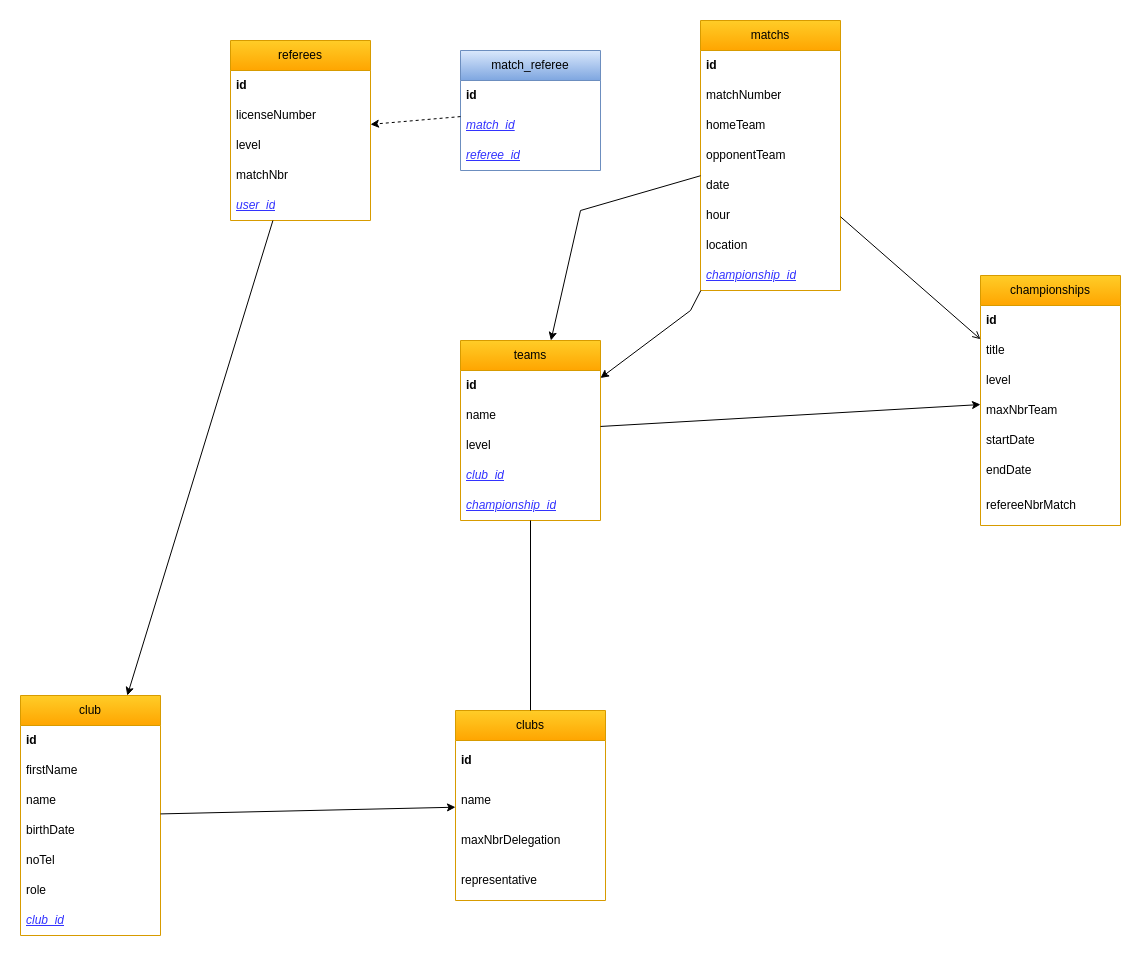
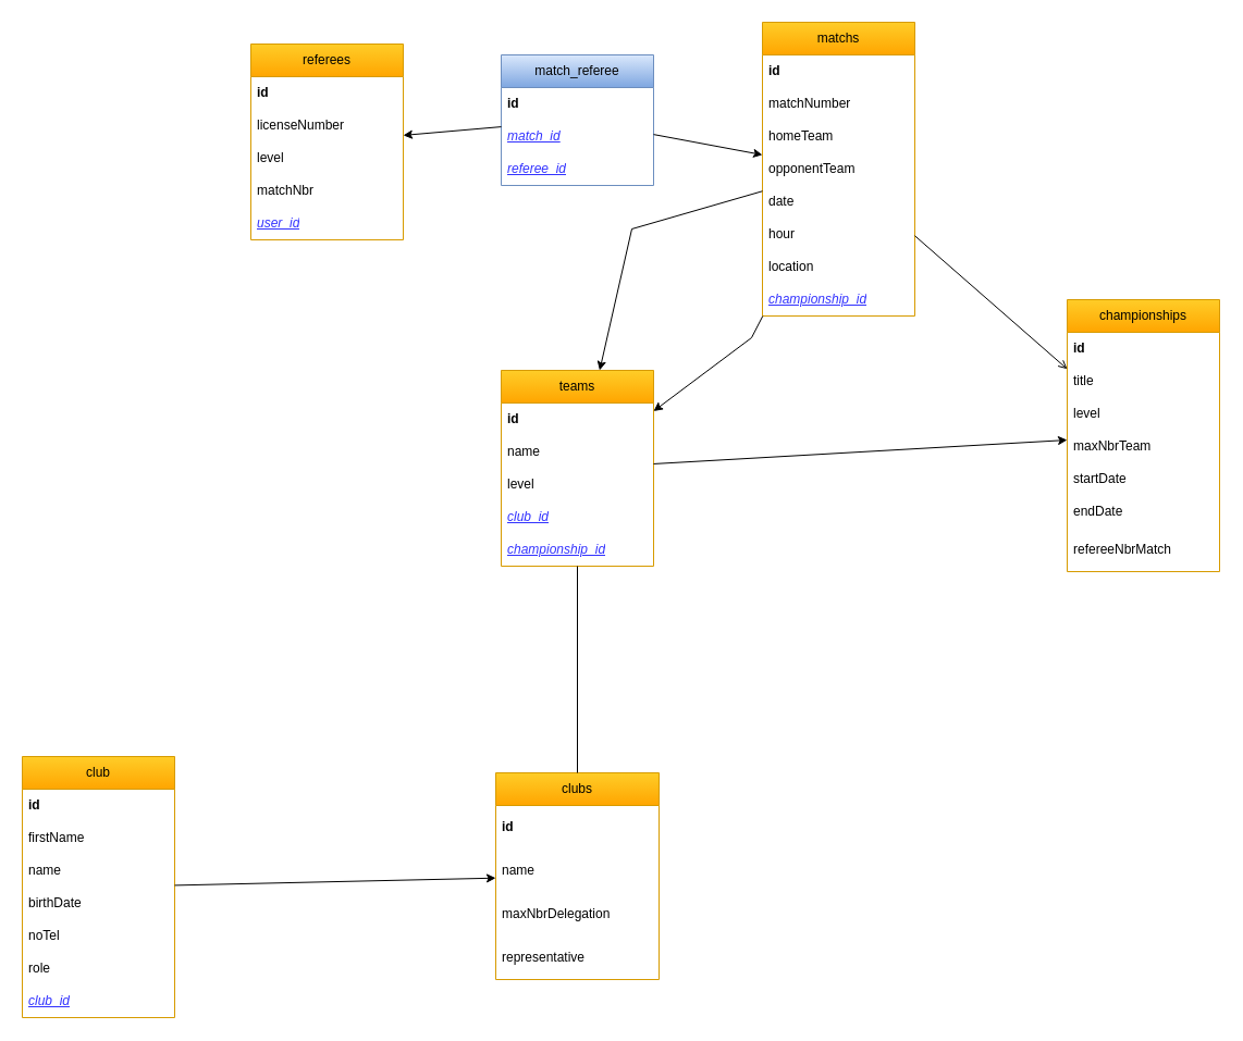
  <mxCell id="0" />
  <mxCell id="1" parent="0" />
  <mxCell id="2" value="teams" style="swimlane;fontStyle=0;childLayout=stackLayout;horizontal=1;startSize=30;horizontalStack=0;resizeParent=1;resizeParentMax=0;resizeLast=0;collapsible=1;marginBottom=0;whiteSpace=wrap;html=1;fillColor=#ffcd28;strokeColor=#d79b00;gradientColor=#ffa500;" parent="1" vertex="1"><mxGeometry x="460" y="340" width="140" height="180" as="geometry" /></mxCell>
  <mxCell id="3" value="&lt;b&gt;id&lt;/b&gt;" style="text;strokeColor=none;fillColor=none;align=left;verticalAlign=middle;spacingLeft=4;spacingRight=4;overflow=hidden;points=[[0,0.5],[1,0.5]];portConstraint=eastwest;rotatable=0;whiteSpace=wrap;html=1;fontStyle=0" vertex="1" parent="2"><mxGeometry y="30" width="140" height="30" as="geometry" /></mxCell>
  <mxCell id="4" value="name" style="text;strokeColor=none;fillColor=none;align=left;verticalAlign=middle;spacingLeft=4;spacingRight=4;overflow=hidden;points=[[0,0.5],[1,0.5]];portConstraint=eastwest;rotatable=0;whiteSpace=wrap;html=1;fontStyle=0" parent="2" vertex="1"><mxGeometry y="60" width="140" height="30" as="geometry" /></mxCell>
  <mxCell id="5" value="level" style="text;strokeColor=none;fillColor=none;align=left;verticalAlign=middle;spacingLeft=4;spacingRight=4;overflow=hidden;points=[[0,0.5],[1,0.5]];portConstraint=eastwest;rotatable=0;whiteSpace=wrap;html=1;" parent="2" vertex="1"><mxGeometry y="90" width="140" height="30" as="geometry" /></mxCell>
  <mxCell id="6" value="&lt;font color=&quot;#3333ff&quot;&gt;&lt;i&gt;&lt;u&gt;club_id&lt;/u&gt;&lt;/i&gt;&lt;/font&gt;" style="text;strokeColor=none;fillColor=none;align=left;verticalAlign=middle;spacingLeft=4;spacingRight=4;overflow=hidden;points=[[0,0.5],[1,0.5]];portConstraint=eastwest;rotatable=0;whiteSpace=wrap;html=1;" parent="2" vertex="1"><mxGeometry y="120" width="140" height="30" as="geometry" /></mxCell>
  <mxCell id="7" value="&lt;font color=&quot;#3333ff&quot;&gt;&lt;i&gt;&lt;u&gt;championship_id&lt;/u&gt;&lt;/i&gt;&lt;/font&gt;" style="text;strokeColor=none;fillColor=none;align=left;verticalAlign=middle;spacingLeft=4;spacingRight=4;overflow=hidden;points=[[0,0.5],[1,0.5]];portConstraint=eastwest;rotatable=0;whiteSpace=wrap;html=1;" parent="2" vertex="1"><mxGeometry y="150" width="140" height="30" as="geometry" /></mxCell>
  <mxCell id="8" value="clubs" style="swimlane;fontStyle=0;childLayout=stackLayout;horizontal=1;startSize=30;horizontalStack=0;resizeParent=1;resizeParentMax=0;resizeLast=0;collapsible=1;marginBottom=0;whiteSpace=wrap;html=1;fillColor=#ffcd28;gradientColor=#ffa500;strokeColor=#d79b00;" parent="1" vertex="1"><mxGeometry x="455" y="710" width="150" height="190" as="geometry" /></mxCell>
  <mxCell id="9" value="&lt;b&gt;id&lt;/b&gt;" style="text;strokeColor=none;fillColor=none;align=left;verticalAlign=middle;spacingLeft=4;spacingRight=4;overflow=hidden;points=[[0,0.5],[1,0.5]];portConstraint=eastwest;rotatable=0;whiteSpace=wrap;html=1;fontStyle=0" vertex="1" parent="8"><mxGeometry y="30" width="150" height="40" as="geometry" /></mxCell>
  <mxCell id="10" value="name" style="text;strokeColor=none;fillColor=none;align=left;verticalAlign=middle;spacingLeft=4;spacingRight=4;overflow=hidden;points=[[0,0.5],[1,0.5]];portConstraint=eastwest;rotatable=0;whiteSpace=wrap;html=1;fontStyle=0" parent="8" vertex="1"><mxGeometry y="70" width="150" height="40" as="geometry" /></mxCell>
  <mxCell id="11" value="maxNbrDelegation" style="text;strokeColor=none;fillColor=none;align=left;verticalAlign=middle;spacingLeft=4;spacingRight=4;overflow=hidden;points=[[0,0.5],[1,0.5]];portConstraint=eastwest;rotatable=0;whiteSpace=wrap;html=1;" parent="8" vertex="1"><mxGeometry y="110" width="150" height="40" as="geometry" /></mxCell>
  <mxCell id="12" value="representative" style="text;strokeColor=none;fillColor=none;align=left;verticalAlign=middle;spacingLeft=4;spacingRight=4;overflow=hidden;points=[[0,0.5],[1,0.5]];portConstraint=eastwest;rotatable=0;whiteSpace=wrap;html=1;" parent="8" vertex="1"><mxGeometry y="150" width="150" height="40" as="geometry" /></mxCell>
  <mxCell id="13" value="referees" style="swimlane;fontStyle=0;childLayout=stackLayout;horizontal=1;startSize=30;horizontalStack=0;resizeParent=1;resizeParentMax=0;resizeLast=0;collapsible=1;marginBottom=0;whiteSpace=wrap;html=1;fillColor=#ffcd28;gradientColor=#ffa500;strokeColor=#d79b00;" parent="1" vertex="1"><mxGeometry x="230" y="40" width="140" height="180" as="geometry" /></mxCell>
  <mxCell id="14" value="&lt;b&gt;id&lt;/b&gt;" style="text;strokeColor=none;fillColor=none;align=left;verticalAlign=middle;spacingLeft=4;spacingRight=4;overflow=hidden;points=[[0,0.5],[1,0.5]];portConstraint=eastwest;rotatable=0;whiteSpace=wrap;html=1;fontStyle=0" vertex="1" parent="13"><mxGeometry y="30" width="140" height="30" as="geometry" /></mxCell>
  <mxCell id="15" value="licenseNumber" style="text;strokeColor=none;fillColor=none;align=left;verticalAlign=middle;spacingLeft=4;spacingRight=4;overflow=hidden;points=[[0,0.5],[1,0.5]];portConstraint=eastwest;rotatable=0;whiteSpace=wrap;html=1;fontStyle=0" parent="13" vertex="1"><mxGeometry y="60" width="140" height="30" as="geometry" /></mxCell>
  <mxCell id="16" value="level" style="text;strokeColor=none;fillColor=none;align=left;verticalAlign=middle;spacingLeft=4;spacingRight=4;overflow=hidden;points=[[0,0.5],[1,0.5]];portConstraint=eastwest;rotatable=0;whiteSpace=wrap;html=1;" parent="13" vertex="1"><mxGeometry y="90" width="140" height="30" as="geometry" /></mxCell>
  <mxCell id="17" value="matchNbr" style="text;strokeColor=none;fillColor=none;align=left;verticalAlign=middle;spacingLeft=4;spacingRight=4;overflow=hidden;points=[[0,0.5],[1,0.5]];portConstraint=eastwest;rotatable=0;whiteSpace=wrap;html=1;" parent="13" vertex="1"><mxGeometry y="120" width="140" height="30" as="geometry" /></mxCell>
  <mxCell id="18" value="&lt;font color=&quot;#3333ff&quot;&gt;&lt;i&gt;&lt;u&gt;user_id&lt;/u&gt;&lt;/i&gt;&lt;/font&gt;" style="text;strokeColor=none;fillColor=none;align=left;verticalAlign=middle;spacingLeft=4;spacingRight=4;overflow=hidden;points=[[0,0.5],[1,0.5]];portConstraint=eastwest;rotatable=0;whiteSpace=wrap;html=1;" parent="13" vertex="1"><mxGeometry y="150" width="140" height="30" as="geometry" /></mxCell>
  <mxCell id="19" value="club" style="swimlane;fontStyle=0;childLayout=stackLayout;horizontal=1;startSize=30;horizontalStack=0;resizeParent=1;resizeParentMax=0;resizeLast=0;collapsible=1;marginBottom=0;whiteSpace=wrap;html=1;fillColor=#ffcd28;gradientColor=#ffa500;strokeColor=#d79b00;" parent="1" vertex="1"><mxGeometry x="20" y="695" width="140" height="240" as="geometry"><mxRectangle x="570" y="300" width="90" height="30" as="alternateBounds" /></mxGeometry></mxCell>
  <mxCell id="20" value="&lt;b&gt;id&lt;/b&gt;" style="text;strokeColor=none;fillColor=none;align=left;verticalAlign=middle;spacingLeft=4;spacingRight=4;overflow=hidden;points=[[0,0.5],[1,0.5]];portConstraint=eastwest;rotatable=0;whiteSpace=wrap;html=1;fontStyle=0" vertex="1" parent="19"><mxGeometry y="30" width="140" height="30" as="geometry" /></mxCell>
  <mxCell id="21" value="firstName" style="text;strokeColor=none;fillColor=none;align=left;verticalAlign=middle;spacingLeft=4;spacingRight=4;overflow=hidden;points=[[0,0.5],[1,0.5]];portConstraint=eastwest;rotatable=0;whiteSpace=wrap;html=1;fontStyle=0" parent="19" vertex="1"><mxGeometry y="60" width="140" height="30" as="geometry" /></mxCell>
  <mxCell id="22" value="name" style="text;strokeColor=none;fillColor=none;align=left;verticalAlign=middle;spacingLeft=4;spacingRight=4;overflow=hidden;points=[[0,0.5],[1,0.5]];portConstraint=eastwest;rotatable=0;whiteSpace=wrap;html=1;fontStyle=0" parent="19" vertex="1"><mxGeometry y="90" width="140" height="30" as="geometry" /></mxCell>
  <mxCell id="23" value="birthDate" style="text;strokeColor=none;fillColor=none;align=left;verticalAlign=middle;spacingLeft=4;spacingRight=4;overflow=hidden;points=[[0,0.5],[1,0.5]];portConstraint=eastwest;rotatable=0;whiteSpace=wrap;html=1;fontStyle=0" parent="19" vertex="1"><mxGeometry y="120" width="140" height="30" as="geometry" /></mxCell>
  <mxCell id="24" value="noTel" style="text;strokeColor=none;fillColor=none;align=left;verticalAlign=middle;spacingLeft=4;spacingRight=4;overflow=hidden;points=[[0,0.5],[1,0.5]];portConstraint=eastwest;rotatable=0;whiteSpace=wrap;html=1;fontStyle=0" parent="19" vertex="1"><mxGeometry y="150" width="140" height="30" as="geometry" /></mxCell>
  <mxCell id="25" value="role" style="text;strokeColor=none;fillColor=none;align=left;verticalAlign=middle;spacingLeft=4;spacingRight=4;overflow=hidden;points=[[0,0.5],[1,0.5]];portConstraint=eastwest;rotatable=0;whiteSpace=wrap;html=1;" parent="19" vertex="1"><mxGeometry y="180" width="140" height="30" as="geometry" /></mxCell>
  <mxCell id="26" value="&lt;i style=&quot;color: rgb(51, 51, 255);&quot;&gt;&lt;u&gt;club_id&lt;/u&gt;&lt;/i&gt;" style="text;strokeColor=none;fillColor=none;align=left;verticalAlign=middle;spacingLeft=4;spacingRight=4;overflow=hidden;points=[[0,0.5],[1,0.5]];portConstraint=eastwest;rotatable=0;whiteSpace=wrap;html=1;" parent="19" vertex="1"><mxGeometry y="210" width="140" height="30" as="geometry" /></mxCell>
  <mxCell id="27" value="championships" style="swimlane;fontStyle=0;childLayout=stackLayout;horizontal=1;startSize=30;horizontalStack=0;resizeParent=1;resizeParentMax=0;resizeLast=0;collapsible=1;marginBottom=0;whiteSpace=wrap;html=1;fillColor=#ffcd28;strokeColor=#d79b00;gradientColor=#ffa500;" parent="1" vertex="1"><mxGeometry x="980" y="275" width="140" height="250" as="geometry" /></mxCell>
  <mxCell id="28" value="&lt;b&gt;id&lt;/b&gt;" style="text;strokeColor=none;fillColor=none;align=left;verticalAlign=middle;spacingLeft=4;spacingRight=4;overflow=hidden;points=[[0,0.5],[1,0.5]];portConstraint=eastwest;rotatable=0;whiteSpace=wrap;html=1;fontStyle=0" vertex="1" parent="27"><mxGeometry y="30" width="140" height="30" as="geometry" /></mxCell>
  <mxCell id="29" value="title" style="text;strokeColor=none;fillColor=none;align=left;verticalAlign=middle;spacingLeft=4;spacingRight=4;overflow=hidden;points=[[0,0.5],[1,0.5]];portConstraint=eastwest;rotatable=0;whiteSpace=wrap;html=1;fontStyle=0" parent="27" vertex="1"><mxGeometry y="60" width="140" height="30" as="geometry" /></mxCell>
  <mxCell id="30" value="level" style="text;strokeColor=none;fillColor=none;align=left;verticalAlign=middle;spacingLeft=4;spacingRight=4;overflow=hidden;points=[[0,0.5],[1,0.5]];portConstraint=eastwest;rotatable=0;whiteSpace=wrap;html=1;" parent="27" vertex="1"><mxGeometry y="90" width="140" height="30" as="geometry" /></mxCell>
  <mxCell id="31" value="maxNbrTeam" style="text;strokeColor=none;fillColor=none;align=left;verticalAlign=middle;spacingLeft=4;spacingRight=4;overflow=hidden;points=[[0,0.5],[1,0.5]];portConstraint=eastwest;rotatable=0;whiteSpace=wrap;html=1;" parent="27" vertex="1"><mxGeometry y="120" width="140" height="30" as="geometry" /></mxCell>
  <mxCell id="32" value="startDate" style="text;strokeColor=none;fillColor=none;align=left;verticalAlign=middle;spacingLeft=4;spacingRight=4;overflow=hidden;points=[[0,0.5],[1,0.5]];portConstraint=eastwest;rotatable=0;whiteSpace=wrap;html=1;" parent="27" vertex="1"><mxGeometry y="150" width="140" height="30" as="geometry" /></mxCell>
  <mxCell id="33" value="endDate" style="text;strokeColor=none;fillColor=none;align=left;verticalAlign=middle;spacingLeft=4;spacingRight=4;overflow=hidden;points=[[0,0.5],[1,0.5]];portConstraint=eastwest;rotatable=0;whiteSpace=wrap;html=1;" parent="27" vertex="1"><mxGeometry y="180" width="140" height="30" as="geometry" /></mxCell>
  <mxCell id="34" value="refereeNbrMatch" style="text;strokeColor=none;fillColor=none;align=left;verticalAlign=middle;spacingLeft=4;spacingRight=4;overflow=hidden;points=[[0,0.5],[1,0.5]];portConstraint=eastwest;rotatable=0;whiteSpace=wrap;html=1;" parent="27" vertex="1"><mxGeometry y="210" width="140" height="40" as="geometry" /></mxCell>
  <mxCell id="35" value="matchs" style="swimlane;fontStyle=0;childLayout=stackLayout;horizontal=1;startSize=30;horizontalStack=0;resizeParent=1;resizeParentMax=0;resizeLast=0;collapsible=1;marginBottom=0;whiteSpace=wrap;html=1;fillColor=#ffcd28;gradientColor=#ffa500;strokeColor=#d79b00;" parent="1" vertex="1"><mxGeometry x="700" y="20" width="140" height="270" as="geometry" /></mxCell>
  <mxCell id="36" value="id" style="text;strokeColor=none;fillColor=none;align=left;verticalAlign=middle;spacingLeft=4;spacingRight=4;overflow=hidden;points=[[0,0.5],[1,0.5]];portConstraint=eastwest;rotatable=0;whiteSpace=wrap;html=1;fontStyle=1" vertex="1" parent="35"><mxGeometry y="30" width="140" height="30" as="geometry" /></mxCell>
  <mxCell id="37" value="matchNumber" style="text;strokeColor=none;fillColor=none;align=left;verticalAlign=middle;spacingLeft=4;spacingRight=4;overflow=hidden;points=[[0,0.5],[1,0.5]];portConstraint=eastwest;rotatable=0;whiteSpace=wrap;html=1;fontStyle=0" parent="35" vertex="1"><mxGeometry y="60" width="140" height="30" as="geometry" /></mxCell>
  <mxCell id="38" value="homeTeam" style="text;strokeColor=none;fillColor=none;align=left;verticalAlign=middle;spacingLeft=4;spacingRight=4;overflow=hidden;points=[[0,0.5],[1,0.5]];portConstraint=eastwest;rotatable=0;whiteSpace=wrap;html=1;" parent="35" vertex="1"><mxGeometry y="90" width="140" height="30" as="geometry" /></mxCell>
  <mxCell id="39" value="opponentTeam" style="text;strokeColor=none;fillColor=none;align=left;verticalAlign=middle;spacingLeft=4;spacingRight=4;overflow=hidden;points=[[0,0.5],[1,0.5]];portConstraint=eastwest;rotatable=0;whiteSpace=wrap;html=1;" parent="35" vertex="1"><mxGeometry y="120" width="140" height="30" as="geometry" /></mxCell>
  <mxCell id="40" value="date" style="text;strokeColor=none;fillColor=none;align=left;verticalAlign=middle;spacingLeft=4;spacingRight=4;overflow=hidden;points=[[0,0.5],[1,0.5]];portConstraint=eastwest;rotatable=0;whiteSpace=wrap;html=1;" parent="35" vertex="1"><mxGeometry y="150" width="140" height="30" as="geometry" /></mxCell>
  <mxCell id="41" value="hour" style="text;strokeColor=none;fillColor=none;align=left;verticalAlign=middle;spacingLeft=4;spacingRight=4;overflow=hidden;points=[[0,0.5],[1,0.5]];portConstraint=eastwest;rotatable=0;whiteSpace=wrap;html=1;" parent="35" vertex="1"><mxGeometry y="180" width="140" height="30" as="geometry" /></mxCell>
  <mxCell id="42" value="location" style="text;strokeColor=none;fillColor=none;align=left;verticalAlign=middle;spacingLeft=4;spacingRight=4;overflow=hidden;points=[[0,0.5],[1,0.5]];portConstraint=eastwest;rotatable=0;whiteSpace=wrap;html=1;" parent="35" vertex="1"><mxGeometry y="210" width="140" height="30" as="geometry" /></mxCell>
  <mxCell id="43" value="&lt;font color=&quot;#3333ff&quot;&gt;&lt;i&gt;&lt;u&gt;championship_id&lt;/u&gt;&lt;/i&gt;&lt;/font&gt;" style="text;strokeColor=none;fillColor=none;align=left;verticalAlign=middle;spacingLeft=4;spacingRight=4;overflow=hidden;points=[[0,0.5],[1,0.5]];portConstraint=eastwest;rotatable=0;whiteSpace=wrap;html=1;" parent="35" vertex="1"><mxGeometry y="240" width="140" height="30" as="geometry" /></mxCell>
  <mxCell id="44" value="match_referee" style="swimlane;fontStyle=0;childLayout=stackLayout;horizontal=1;startSize=30;horizontalStack=0;resizeParent=1;resizeParentMax=0;resizeLast=0;collapsible=1;marginBottom=0;whiteSpace=wrap;html=1;fillColor=#dae8fc;strokeColor=#6c8ebf;gradientColor=#7ea6e0;" parent="1" vertex="1"><mxGeometry x="460" y="50" width="140" height="120" as="geometry" /></mxCell>
  <mxCell id="45" value="id" style="text;strokeColor=none;fillColor=none;align=left;verticalAlign=middle;spacingLeft=4;spacingRight=4;overflow=hidden;points=[[0,0.5],[1,0.5]];portConstraint=eastwest;rotatable=0;whiteSpace=wrap;html=1;fontStyle=1" vertex="1" parent="44"><mxGeometry y="30" width="140" height="30" as="geometry" /></mxCell>
  <mxCell id="46" value="&lt;i&gt;&lt;font style=&quot;color: rgb(51, 51, 255);&quot;&gt;&lt;u&gt;match_id&lt;/u&gt;&lt;/font&gt;&lt;/i&gt;" style="text;strokeColor=none;fillColor=none;align=left;verticalAlign=middle;spacingLeft=4;spacingRight=4;overflow=hidden;points=[[0,0.5],[1,0.5]];portConstraint=eastwest;rotatable=0;whiteSpace=wrap;html=1;" parent="44" vertex="1"><mxGeometry y="60" width="140" height="30" as="geometry" /></mxCell>
  <mxCell id="47" value="&lt;font color=&quot;#3333ff&quot;&gt;&lt;i&gt;&lt;u&gt;referee_id&lt;/u&gt;&lt;/i&gt;&lt;/font&gt;" style="text;strokeColor=none;fillColor=none;align=left;verticalAlign=middle;spacingLeft=4;spacingRight=4;overflow=hidden;points=[[0,0.5],[1,0.5]];portConstraint=eastwest;rotatable=0;whiteSpace=wrap;html=1;" parent="44" vertex="1"><mxGeometry y="90" width="140" height="30" as="geometry" /></mxCell>
- <mxCell id="48" value="" style="endArrow=classic;html=1;rounded=0;dashed=1;" parent="1" source="44" target="13" edge="1"><mxGeometry width="50" height="50" relative="1" as="geometry"><mxPoint x="460" y="140" as="sourcePoint" /><mxPoint x="510" y="90" as="targetPoint" /></mxGeometry></mxCell>
- <mxCell id="50" value="" style="endArrow=classic;html=1;rounded=0;" parent="1" source="13" target="19" edge="1"><mxGeometry width="50" height="50" relative="1" as="geometry"><mxPoint x="320" y="400" as="sourcePoint" /><mxPoint x="370" y="350" as="targetPoint" /></mxGeometry></mxCell>
+ <mxCell id="48" value="" style="endArrow=classic;html=1;rounded=0;" parent="1" source="44" target="13" edge="1"><mxGeometry width="50" height="50" relative="1" as="geometry"><mxPoint x="460" y="140" as="sourcePoint" /><mxPoint x="510" y="90" as="targetPoint" /></mxGeometry></mxCell>
+ <mxCell id="49" value="" style="endArrow=classic;html=1;rounded=0;" parent="1" source="44" target="35" edge="1"><mxGeometry width="50" height="50" relative="1" as="geometry"><mxPoint x="460" y="140" as="sourcePoint" /><mxPoint x="510" y="90" as="targetPoint" /></mxGeometry></mxCell>
  <mxCell id="51" value="" style="endArrow=classic;html=1;rounded=0;" parent="1" source="19" target="8" edge="1"><mxGeometry width="50" height="50" relative="1" as="geometry"><mxPoint x="310" y="540" as="sourcePoint" /><mxPoint x="360" y="490" as="targetPoint" /></mxGeometry></mxCell>
  <mxCell id="52" value="" style="endArrow=none;html=1;rounded=0;" parent="1" source="2" target="8" edge="1"><mxGeometry width="50" height="50" relative="1" as="geometry"><mxPoint x="420" y="590" as="sourcePoint" /><mxPoint x="470" y="540" as="targetPoint" /></mxGeometry></mxCell>
  <mxCell id="53" value="" style="endArrow=classic;html=1;rounded=0;" parent="1" source="2" target="27" edge="1"><mxGeometry width="50" height="50" relative="1" as="geometry"><mxPoint x="740" y="300" as="sourcePoint" /><mxPoint x="790" y="250" as="targetPoint" /></mxGeometry></mxCell>
  <mxCell id="54" value="" style="endArrow=open;html=1;rounded=0;" parent="1" source="35" target="27" edge="1"><mxGeometry width="50" height="50" relative="1" as="geometry"><mxPoint x="730" y="470" as="sourcePoint" /><mxPoint x="780" y="420" as="targetPoint" /></mxGeometry></mxCell>
  <mxCell id="55" value="" style="endArrow=classic;html=1;rounded=0;" parent="1" source="35" target="2" edge="1"><mxGeometry width="50" height="50" relative="1" as="geometry"><mxPoint x="670" y="350" as="sourcePoint" /><mxPoint x="720" y="300" as="targetPoint" /><Array as="points"><mxPoint x="580" y="210" /></Array></mxGeometry></mxCell>
  <mxCell id="56" value="" style="endArrow=classic;html=1;rounded=0;" parent="1" source="35" target="2" edge="1"><mxGeometry width="50" height="50" relative="1" as="geometry"><mxPoint x="540" y="410" as="sourcePoint" /><mxPoint x="590" y="360" as="targetPoint" /><Array as="points"><mxPoint x="690" y="310" /></Array></mxGeometry></mxCell>
